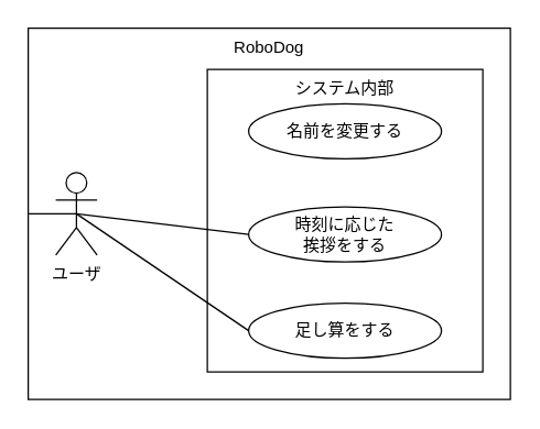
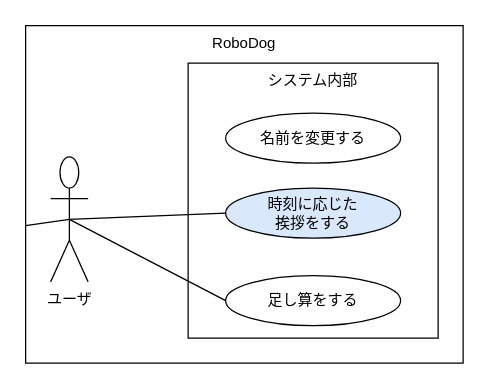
  <mxCell id="0" />
  <mxCell id="1" parent="0" />
  <mxCell id="2" value="RoboDog" style="html=1;whiteSpace=wrap;fillColor=none;verticalAlign=top;" vertex="1" parent="1"><mxGeometry x="20" y="20" width="350" height="270" as="geometry" /></mxCell>
- <mxCell id="3" value="ユーザ" style="shape=umlActor;verticalLabelPosition=bottom;verticalAlign=top;html=1;" vertex="1" parent="1"><mxGeometry x="40" y="125" width="30" height="60" as="geometry" /></mxCell>
+ <mxCell id="3" value="ユーザ" style="shape=umlActor;verticalLabelPosition=bottom;verticalAlign=top;html=1;" vertex="1" parent="1"><mxGeometry x="40" y="125" width="30" height="100" as="geometry" /></mxCell>
  <mxCell id="4" value="システム内部" style="html=1;whiteSpace=wrap;verticalAlign=top;fillColor=none;" vertex="1" parent="1"><mxGeometry x="150" y="50" width="200" height="220" as="geometry" /></mxCell>
- <mxCell id="5" value="名前を変更する" style="ellipse;whiteSpace=wrap;html=1;" vertex="1" parent="1"><mxGeometry x="180" y="75" width="140" height="40" as="geometry" /></mxCell>
- <mxCell id="6" value="時刻に応じた&lt;br&gt;挨拶をする" style="ellipse;whiteSpace=wrap;html=1;" vertex="1" parent="1"><mxGeometry x="180" y="150" width="140" height="40" as="geometry" /></mxCell>
+ <mxCell id="5" value="名前を変更する" style="ellipse;whiteSpace=wrap;html=1;" vertex="1" parent="1"><mxGeometry x="180" y="90" width="140" height="40" as="geometry" /></mxCell>
+ <mxCell id="6" value="時刻に応じた&lt;br&gt;挨拶をする" style="ellipse;whiteSpace=wrap;html=1;fillColor=#dae8fc;" vertex="1" parent="1"><mxGeometry x="180" y="150" width="140" height="40" as="geometry" /></mxCell>
  <mxCell id="7" value="足し算をする" style="ellipse;whiteSpace=wrap;html=1;" vertex="1" parent="1"><mxGeometry x="180" y="220" width="140" height="40" as="geometry" /></mxCell>
  <mxCell id="8" value="" style="endArrow=none;html=1;rounded=0;exitX=0.5;exitY=0.5;exitDx=0;exitDy=0;exitPerimeter=0;" edge="1" parent="1" source="3" target="2"><mxGeometry width="50" height="50" relative="1" as="geometry"><mxPoint x="160" y="210" as="sourcePoint" /><mxPoint x="210" y="160" as="targetPoint" /></mxGeometry></mxCell>
  <mxCell id="9" value="" style="endArrow=none;html=1;rounded=0;entryX=0;entryY=0.5;entryDx=0;entryDy=0;exitX=0.5;exitY=0.5;exitDx=0;exitDy=0;exitPerimeter=0;" edge="1" parent="1" source="3" target="7"><mxGeometry width="50" height="50" relative="1" as="geometry"><mxPoint x="110" y="215" as="sourcePoint" /><mxPoint x="235" y="170" as="targetPoint" /></mxGeometry></mxCell>
  <mxCell id="10" value="" style="endArrow=none;html=1;rounded=0;entryX=0;entryY=0.5;entryDx=0;entryDy=0;exitX=0.5;exitY=0.5;exitDx=0;exitDy=0;exitPerimeter=0;" edge="1" parent="1" source="3" target="6"><mxGeometry width="50" height="50" relative="1" as="geometry"><mxPoint x="110" y="215" as="sourcePoint" /><mxPoint x="235" y="170" as="targetPoint" /></mxGeometry></mxCell>
